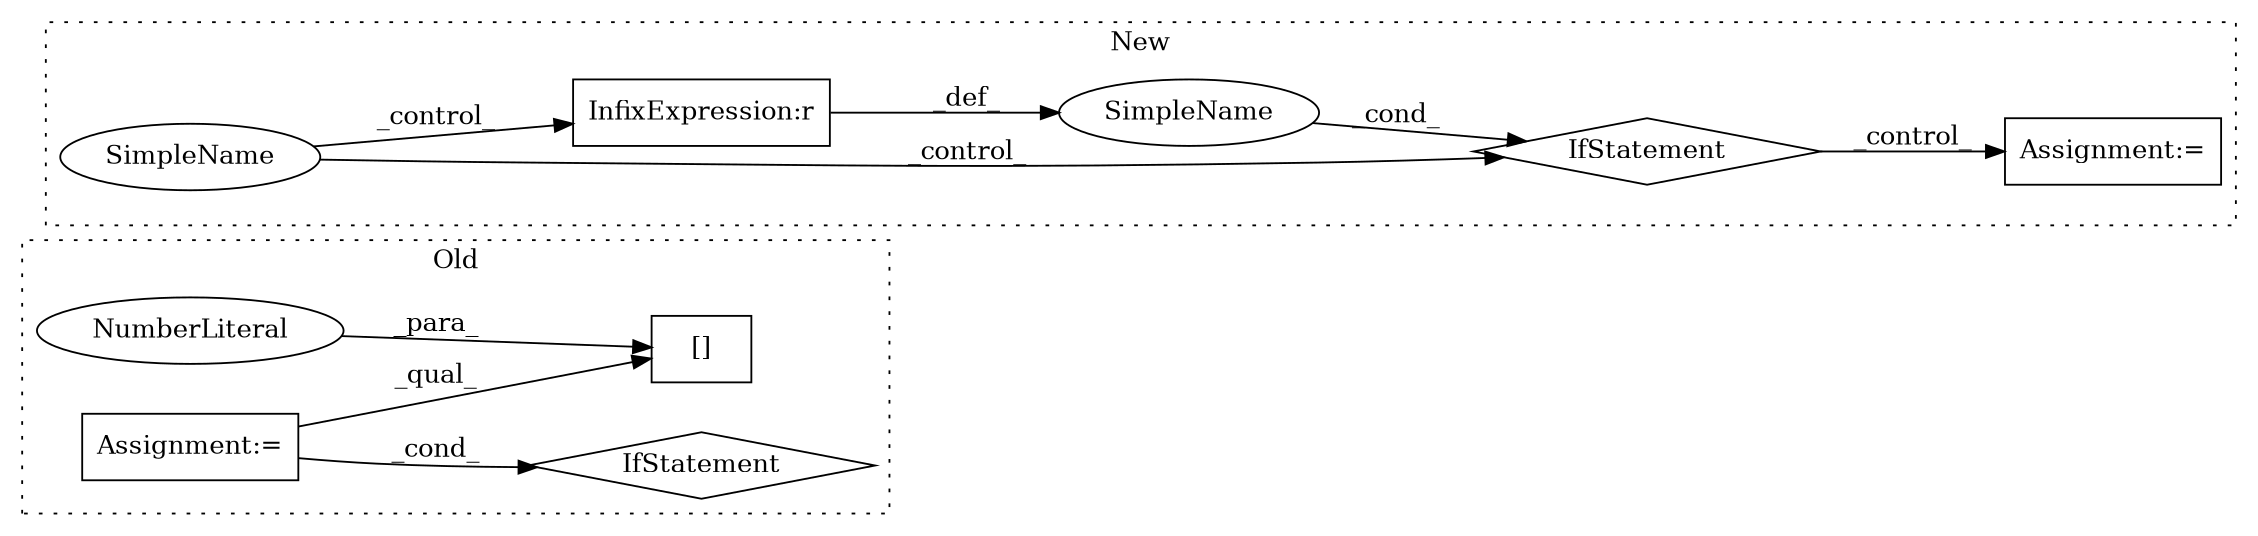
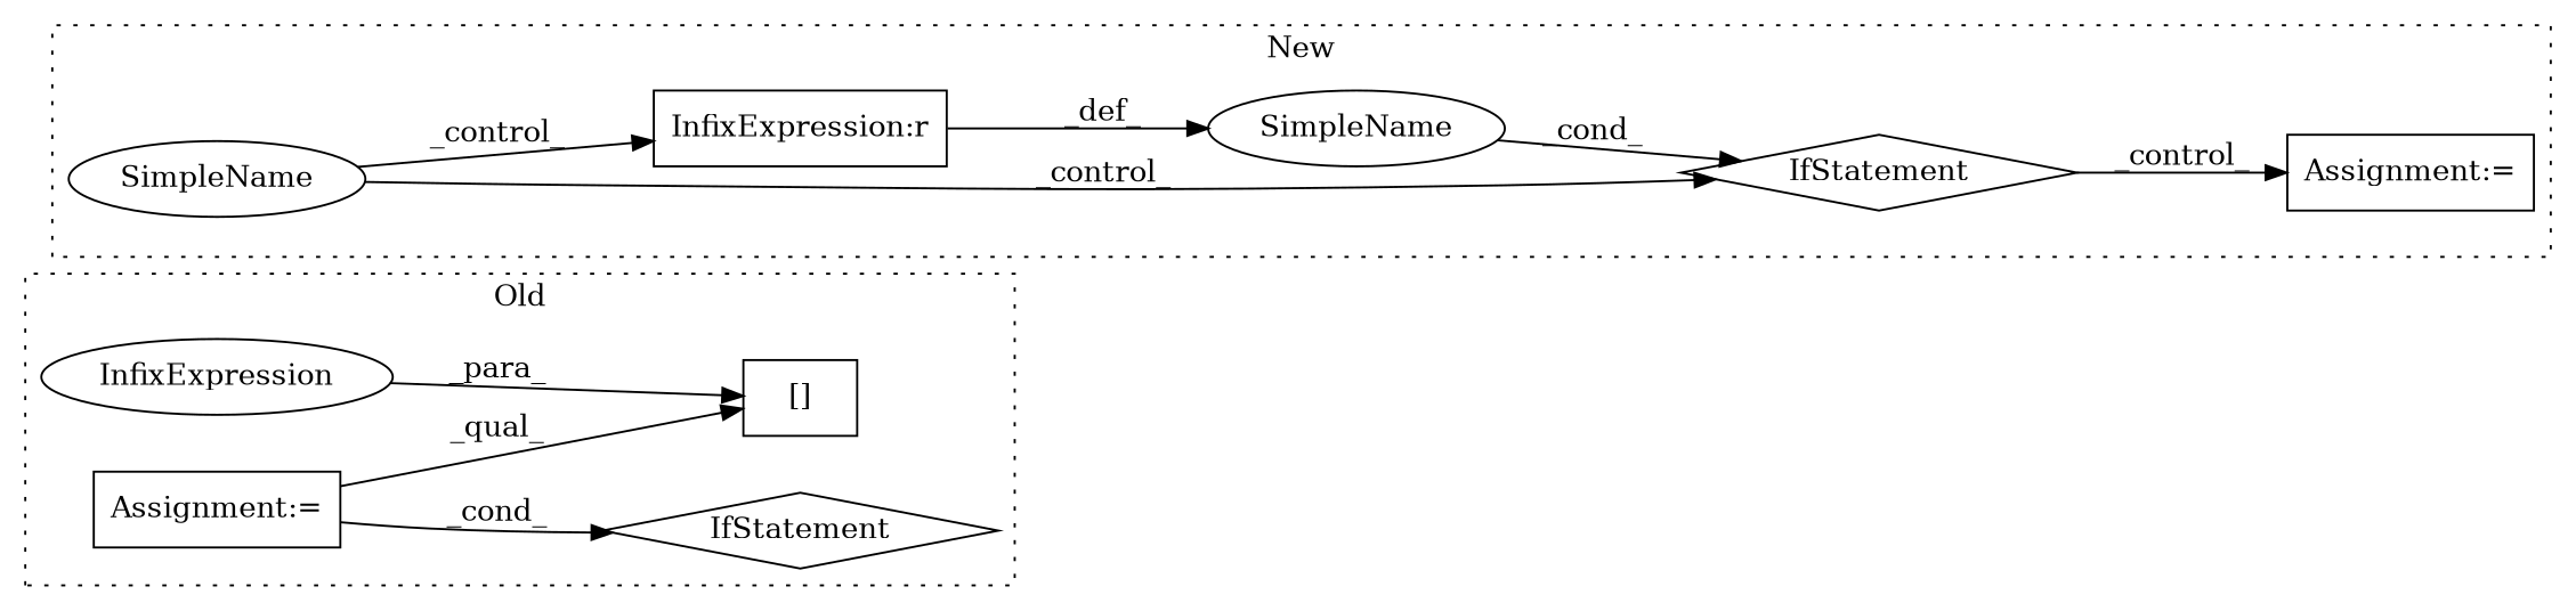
  digraph {
    rankdir=LR
    node [a=7 shape=box]
    n1 [a=2 l="13,1" label="[]" s="12240,12254"]
-   n2 [a=34 l=1 label=NumberLiteral s=12253 shape=ellipse]
+   n2 [a=34 l=1 label=InfixExpression s=12253 shape=ellipse]
    n3 [l=50 label="Assignment:=" s=12170]
    n4 [a=25 l="4,2" label=IfStatement s="12232,12265" shape=diamond]
    n5 [a=25 l="4,2" label=IfStatement s="12409,12449" shape=diamond]
    n6 [l=1 label="Assignment:=" s=12478]
    n7 [a=42 label=SimpleName shape=ellipse]
    n8 [a=27 l=3 label="InfixExpression:r" s=12426]
    n9 [a=42 label=SimpleName shape=ellipse]
    subgraph cluster_1 {
      label=Old
      style=dotted
      n1
      n2
      n3
      n4
    }
    subgraph cluster_2 {
      label=New
      style=dotted
      n5
      n6
      n7
      n8
      n9
    }
    n2 -> n1 [label=_para_]
    n3 -> n1 [label=_qual_]
    n3 -> n4 [label=_cond_]
    n5 -> n6 [label=_control_]
    n7 -> n5 [label=_cond_]
    n8 -> n7 [label=_def_]
    n9 -> n5 [label=_control_]
    n9 -> n8 [label=_control_]
  }
